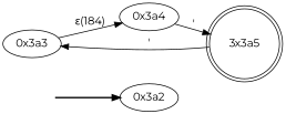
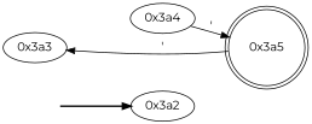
  digraph {
    fontname=Montserrat
    rankdir=LR
    node [fontname=Montserrat]
    edge [fontname=Montserrat]
    fake [style=invisible]
    "0x3a2" [root=true]
    "0x3a3"
    "0x3a4"
-   "0x3a5" [shape=doublecircle label="3x3a5"]
+   "0x3a5" [shape=doublecircle]
    fake -> "0x3a2" [style=bold]
-   "0x3a3" -> "0x3a4" [label="ε(184)"]
    "0x3a4" -> "0x3a5" [label="'"]
    "0x3a5" -> "0x3a3" [label="'"]
  }
